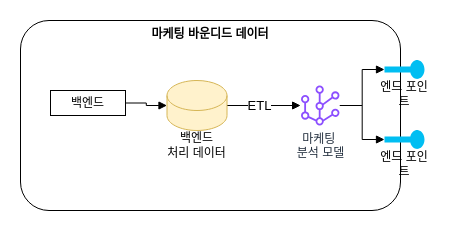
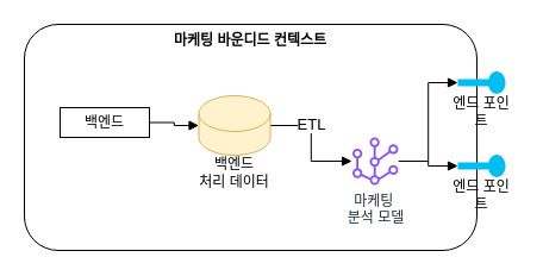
  <mxCell id="0" />
  <mxCell id="1" parent="0" />
- <mxCell id="2" value="마케팅 바운디드 데이터" style="rounded=1;whiteSpace=wrap;html=1;verticalAlign=top;fontStyle=1" vertex="1" parent="1"><mxGeometry x="20" y="20" width="380" height="190" as="geometry" /></mxCell>
+ <mxCell id="2" value="마케팅 바운디드 컨텍스트" style="rounded=1;whiteSpace=wrap;html=1;verticalAlign=top;fontStyle=1" vertex="1" parent="1"><mxGeometry x="20" y="20" width="380" height="190" as="geometry" /></mxCell>
  <mxCell id="3" value="백엔드" style="rounded=0;whiteSpace=wrap;html=1;" vertex="1" parent="1"><mxGeometry x="50" y="90" width="75" height="25" as="geometry" /></mxCell>
  <mxCell id="4" style="edgeStyle=orthogonalEdgeStyle;rounded=0;orthogonalLoop=1;jettySize=auto;html=1;endArrow=block;endFill=1;" edge="1" parent="1" source="6" target="8"><mxGeometry relative="1" as="geometry" /></mxCell>
  <mxCell id="5" value="ETL" style="edgeLabel;html=1;align=center;verticalAlign=middle;resizable=0;points=[];fontSize=13;" vertex="1" connectable="0" parent="4"><mxGeometry x="-0.226" y="-4" relative="1" as="geometry"><mxPoint x="4" y="-5" as="offset" /></mxGeometry></mxCell>
  <mxCell id="6" value="" style="shape=cylinder3;whiteSpace=wrap;html=1;boundedLbl=1;backgroundOutline=1;size=15;fillColor=#fff2cc;strokeColor=#d6b656;" vertex="1" parent="1"><mxGeometry x="166.5" y="80" width="60" height="50" as="geometry" /></mxCell>
  <mxCell id="7" value="백엔드&lt;div&gt;처리 데이터&lt;/div&gt;" style="text;html=1;align=center;verticalAlign=middle;whiteSpace=wrap;rounded=0;" vertex="1" parent="1"><mxGeometry x="159" y="130" width="75" height="29" as="geometry" /></mxCell>
- <mxCell id="8" value="마케팅&amp;nbsp;&lt;div&gt;분석 모델&lt;/div&gt;" style="sketch=0;outlineConnect=0;fontColor=#232F3E;gradientColor=none;fillColor=#8C4FFF;strokeColor=none;dashed=0;verticalLabelPosition=bottom;verticalAlign=top;align=center;html=1;fontSize=12;fontStyle=0;aspect=fixed;pointerEvents=1;shape=mxgraph.aws4.mesh;" vertex="1" parent="1"><mxGeometry x="299.48" y="85" width="40.52" height="40" as="geometry" /></mxCell>
+ <mxCell id="8" value="마케팅&amp;nbsp;&lt;div&gt;분석 모델&lt;/div&gt;" style="sketch=0;outlineConnect=0;fontColor=#232F3E;gradientColor=none;fillColor=#8C4FFF;strokeColor=none;dashed=0;verticalLabelPosition=bottom;verticalAlign=top;align=center;html=1;fontSize=12;fontStyle=0;aspect=fixed;pointerEvents=1;shape=mxgraph.aws4.mesh;" vertex="1" parent="1"><mxGeometry x="294.48" y="115" width="40.52" height="40" as="geometry" /></mxCell>
  <mxCell id="9" style="edgeStyle=orthogonalEdgeStyle;rounded=0;orthogonalLoop=1;jettySize=auto;html=1;entryX=0;entryY=0.5;entryDx=0;entryDy=0;entryPerimeter=0;endArrow=block;endFill=1;" edge="1" parent="1" source="3" target="6"><mxGeometry relative="1" as="geometry" /></mxCell>
  <mxCell id="10" value="" style="verticalLabelPosition=bottom;html=1;verticalAlign=top;align=center;strokeColor=none;fillColor=#00BEF2;shape=mxgraph.azure.service_endpoint;rotation=-180;" vertex="1" parent="1"><mxGeometry x="384" y="59" width="40" height="20" as="geometry" /></mxCell>
  <mxCell id="11" value="엔드 포인트" style="text;html=1;align=center;verticalAlign=middle;whiteSpace=wrap;rounded=0;" vertex="1" parent="1"><mxGeometry x="374" y="79" width="60" height="30" as="geometry" /></mxCell>
  <mxCell id="12" value="" style="verticalLabelPosition=bottom;html=1;verticalAlign=top;align=center;strokeColor=none;fillColor=#00BEF2;shape=mxgraph.azure.service_endpoint;rotation=-180;" vertex="1" parent="1"><mxGeometry x="384" y="129" width="40" height="20" as="geometry" /></mxCell>
  <mxCell id="13" value="엔드 포인트" style="text;html=1;align=center;verticalAlign=middle;whiteSpace=wrap;rounded=0;" vertex="1" parent="1"><mxGeometry x="374" y="149" width="60" height="30" as="geometry" /></mxCell>
  <mxCell id="14" style="edgeStyle=orthogonalEdgeStyle;rounded=0;orthogonalLoop=1;jettySize=auto;html=1;entryX=1;entryY=0.5;entryDx=0;entryDy=0;entryPerimeter=0;endArrow=block;endFill=1;" edge="1" parent="1" source="8" target="10"><mxGeometry relative="1" as="geometry" /></mxCell>
  <mxCell id="15" style="edgeStyle=orthogonalEdgeStyle;rounded=0;orthogonalLoop=1;jettySize=auto;html=1;entryX=1;entryY=0.5;entryDx=0;entryDy=0;entryPerimeter=0;endArrow=block;endFill=1;" edge="1" parent="1" source="8" target="12"><mxGeometry relative="1" as="geometry" /></mxCell>
